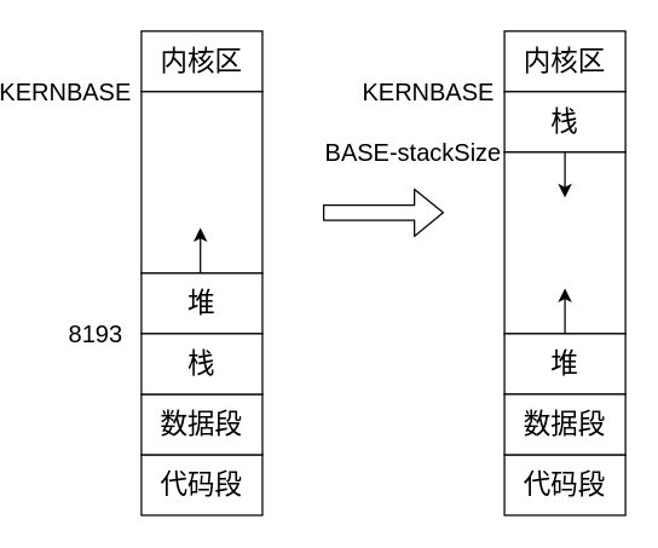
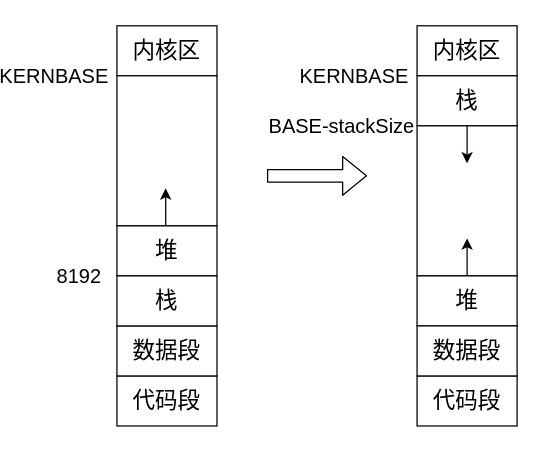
  <mxCell id="0" />
  <mxCell id="1" parent="0" />
  <mxCell id="2" value="" style="rounded=0;whiteSpace=wrap;html=1;" parent="1" vertex="1"><mxGeometry x="90" y="20" width="80" height="40" as="geometry" /></mxCell>
  <mxCell id="3" value="&lt;font style=&quot;font-size: 18px&quot;&gt;内核区&lt;/font&gt;" style="text;html=1;strokeColor=none;fillColor=none;align=center;verticalAlign=middle;whiteSpace=wrap;rounded=0;" parent="1" vertex="1"><mxGeometry x="100" y="30" width="60" height="20" as="geometry" /></mxCell>
  <mxCell id="4" value="&lt;font style=&quot;font-size: 16px&quot;&gt;KERNBASE&lt;/font&gt;" style="text;html=1;strokeColor=none;fillColor=none;align=center;verticalAlign=middle;whiteSpace=wrap;rounded=0;" parent="1" vertex="1"><mxGeometry x="20" y="50" width="40" height="20" as="geometry" /></mxCell>
  <mxCell id="5" value="" style="rounded=0;whiteSpace=wrap;html=1;" parent="1" vertex="1"><mxGeometry x="90" y="60" width="80" height="120" as="geometry" /></mxCell>
  <mxCell id="6" value="" style="endArrow=classic;html=1;exitX=0.5;exitY=1;exitDx=0;exitDy=0;" parent="1" edge="1"><mxGeometry width="50" height="50" relative="1" as="geometry"><mxPoint x="129" y="180" as="sourcePoint" /><mxPoint x="129" y="150" as="targetPoint" /></mxGeometry></mxCell>
  <mxCell id="7" value="" style="shape=flexArrow;endArrow=classic;html=1;" parent="1" edge="1"><mxGeometry width="50" height="50" relative="1" as="geometry"><mxPoint x="210" y="140" as="sourcePoint" /><mxPoint x="290" y="140" as="targetPoint" /></mxGeometry></mxCell>
  <mxCell id="8" value="" style="rounded=0;whiteSpace=wrap;html=1;" parent="1" vertex="1"><mxGeometry x="330" y="20" width="80" height="40" as="geometry" /></mxCell>
  <mxCell id="9" value="&lt;font style=&quot;font-size: 18px&quot;&gt;内核区&lt;/font&gt;" style="text;html=1;strokeColor=none;fillColor=none;align=center;verticalAlign=middle;whiteSpace=wrap;rounded=0;" parent="1" vertex="1"><mxGeometry x="340" y="30" width="60" height="20" as="geometry" /></mxCell>
  <mxCell id="10" value="&lt;font style=&quot;font-size: 16px&quot;&gt;KERNBASE&lt;/font&gt;" style="text;html=1;strokeColor=none;fillColor=none;align=center;verticalAlign=middle;whiteSpace=wrap;rounded=0;" parent="1" vertex="1"><mxGeometry x="260" y="50" width="40" height="20" as="geometry" /></mxCell>
  <mxCell id="11" value="" style="rounded=0;whiteSpace=wrap;html=1;" parent="1" vertex="1"><mxGeometry x="330" y="60" width="80" height="40" as="geometry" /></mxCell>
  <mxCell id="12" value="&lt;font style=&quot;font-size: 18px&quot;&gt;栈&lt;/font&gt;" style="text;html=1;strokeColor=none;fillColor=none;align=center;verticalAlign=middle;whiteSpace=wrap;rounded=0;" parent="1" vertex="1"><mxGeometry x="340" y="70" width="60" height="20" as="geometry" /></mxCell>
  <mxCell id="13" value="&lt;font style=&quot;font-size: 16px&quot;&gt;BASE-stackSize&lt;/font&gt;" style="text;html=1;strokeColor=none;fillColor=none;align=center;verticalAlign=middle;whiteSpace=wrap;rounded=0;" parent="1" vertex="1"><mxGeometry x="200" y="90" width="140" height="20" as="geometry" /></mxCell>
  <mxCell id="14" value="" style="rounded=0;whiteSpace=wrap;html=1;" parent="1" vertex="1"><mxGeometry x="330" y="100" width="80" height="120" as="geometry" /></mxCell>
  <mxCell id="15" value="" style="rounded=0;whiteSpace=wrap;html=1;fillColor=#ffffff;shadow=0;comic=0;glass=0;rotation=180;" parent="1" vertex="1"><mxGeometry x="330" y="220" width="80" height="40" as="geometry" /></mxCell>
  <mxCell id="16" value="&lt;span style=&quot;font-size: 18px&quot;&gt;堆&lt;/span&gt;" style="text;html=1;strokeColor=none;fillColor=none;align=center;verticalAlign=middle;whiteSpace=wrap;rounded=0;" parent="1" vertex="1"><mxGeometry x="340" y="230" width="60" height="20" as="geometry" /></mxCell>
  <mxCell id="17" value="" style="endArrow=classic;html=1;exitX=0.5;exitY=1;exitDx=0;exitDy=0;" parent="1" source="15" edge="1"><mxGeometry width="50" height="50" relative="1" as="geometry"><mxPoint x="350" y="220" as="sourcePoint" /><mxPoint x="370" y="190" as="targetPoint" /></mxGeometry></mxCell>
  <mxCell id="18" value="" style="endArrow=classic;html=1;" parent="1" source="14" edge="1"><mxGeometry width="50" height="50" relative="1" as="geometry"><mxPoint x="350" y="170" as="sourcePoint" /><mxPoint x="370" y="130" as="targetPoint" /></mxGeometry></mxCell>
  <mxCell id="19" value="" style="rounded=0;whiteSpace=wrap;html=1;" parent="1" vertex="1"><mxGeometry x="90" y="300" width="80" height="40" as="geometry" /></mxCell>
  <mxCell id="20" value="" style="rounded=0;whiteSpace=wrap;html=1;" parent="1" vertex="1"><mxGeometry x="90" y="260" width="80" height="40" as="geometry" /></mxCell>
  <mxCell id="21" value="" style="rounded=0;whiteSpace=wrap;html=1;" parent="1" vertex="1"><mxGeometry x="90" y="180" width="80" height="40" as="geometry" /></mxCell>
  <mxCell id="22" value="&lt;font style=&quot;font-size: 18px&quot;&gt;代码段&lt;/font&gt;" style="text;html=1;strokeColor=none;fillColor=none;align=center;verticalAlign=middle;whiteSpace=wrap;rounded=0;" parent="1" vertex="1"><mxGeometry x="100" y="310" width="60" height="20" as="geometry" /></mxCell>
  <mxCell id="23" value="&lt;font style=&quot;font-size: 18px&quot;&gt;数据段&lt;/font&gt;" style="text;html=1;strokeColor=none;fillColor=none;align=center;verticalAlign=middle;whiteSpace=wrap;rounded=0;" parent="1" vertex="1"><mxGeometry x="100" y="270" width="60" height="20" as="geometry" /></mxCell>
  <mxCell id="24" value="&lt;font style=&quot;font-size: 18px&quot;&gt;堆&lt;/font&gt;" style="text;html=1;strokeColor=none;fillColor=none;align=center;verticalAlign=middle;whiteSpace=wrap;rounded=0;" parent="1" vertex="1"><mxGeometry x="100" y="190" width="60" height="20" as="geometry" /></mxCell>
  <mxCell id="25" value="" style="rounded=0;whiteSpace=wrap;html=1;shadow=0;glass=0;comic=0;fillColor=#ffffff;" parent="1" vertex="1"><mxGeometry x="90" y="220" width="80" height="40" as="geometry" /></mxCell>
  <mxCell id="26" value="&lt;span style=&quot;font-size: 18px&quot;&gt;栈&lt;/span&gt;" style="text;html=1;strokeColor=none;fillColor=none;align=center;verticalAlign=middle;whiteSpace=wrap;rounded=0;" parent="1" vertex="1"><mxGeometry x="100" y="230" width="60" height="20" as="geometry" /></mxCell>
  <mxCell id="27" value="" style="rounded=0;whiteSpace=wrap;html=1;" parent="1" vertex="1"><mxGeometry x="330" y="300" width="80" height="40" as="geometry" /></mxCell>
  <mxCell id="28" value="" style="rounded=0;whiteSpace=wrap;html=1;" parent="1" vertex="1"><mxGeometry x="330" y="260" width="80" height="40" as="geometry" /></mxCell>
  <mxCell id="29" value="&lt;font style=&quot;font-size: 18px&quot;&gt;代码段&lt;/font&gt;" style="text;html=1;strokeColor=none;fillColor=none;align=center;verticalAlign=middle;whiteSpace=wrap;rounded=0;" parent="1" vertex="1"><mxGeometry x="340" y="310" width="60" height="20" as="geometry" /></mxCell>
  <mxCell id="30" value="&lt;font style=&quot;font-size: 18px&quot;&gt;数据段&lt;/font&gt;" style="text;html=1;strokeColor=none;fillColor=none;align=center;verticalAlign=middle;whiteSpace=wrap;rounded=0;" parent="1" vertex="1"><mxGeometry x="340" y="270" width="60" height="20" as="geometry" /></mxCell>
- <mxCell id="31" value="&lt;font style=&quot;font-size: 16px&quot;&gt;8193&lt;/font&gt;" style="text;html=1;strokeColor=none;fillColor=none;align=center;verticalAlign=middle;whiteSpace=wrap;rounded=0;" parent="1" vertex="1"><mxGeometry x="40" y="210" width="40" height="20" as="geometry" /></mxCell>
+ <mxCell id="31" value="&lt;font style=&quot;font-size: 16px&quot;&gt;8192&lt;/font&gt;" style="text;html=1;strokeColor=none;fillColor=none;align=center;verticalAlign=middle;whiteSpace=wrap;rounded=0;" parent="1" vertex="1"><mxGeometry x="40" y="210" width="40" height="20" as="geometry" /></mxCell>
